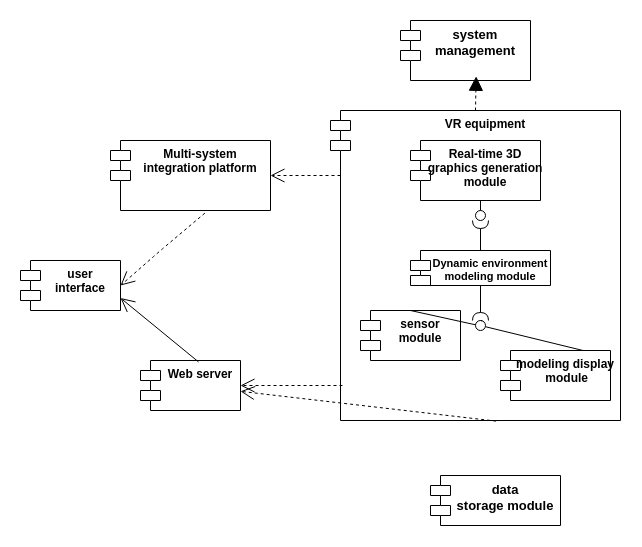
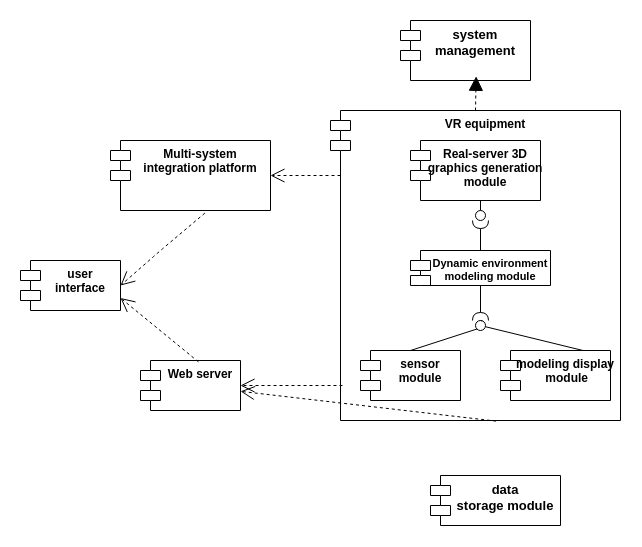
  <mxCell id="0" />
  <mxCell id="1" parent="0" />
  <mxCell id="2" value="VR equipment" style="shape=module;align=left;spacingLeft=20;align=center;verticalAlign=top;fontStyle=1" parent="1" vertex="1"><mxGeometry x="330" y="110" width="290" height="310" as="geometry" /></mxCell>
  <mxCell id="3" value="Web server" style="shape=module;align=left;spacingLeft=20;align=center;verticalAlign=top;fontStyle=1" parent="1" vertex="1"><mxGeometry x="140" y="360" width="100" height="50" as="geometry" /></mxCell>
  <mxCell id="4" value="Dynamic environment &#10;modeling module" style="shape=module;align=left;spacingLeft=20;align=center;verticalAlign=top;fontSize=11;fontStyle=1" parent="1" vertex="1"><mxGeometry x="410" y="250" width="140" height="35" as="geometry" /></mxCell>
- <mxCell id="5" value="Real-time 3D &#10;graphics generation&#10;module" style="shape=module;align=left;spacingLeft=20;align=center;verticalAlign=top;fontStyle=1" parent="1" vertex="1"><mxGeometry x="410" y="140" width="130" height="60" as="geometry" /></mxCell>
- <mxCell id="6" value="sensor&#10;module" style="shape=module;align=left;spacingLeft=20;align=center;verticalAlign=top;fontStyle=1" parent="1" vertex="1"><mxGeometry x="360" y="310" width="100" height="50" as="geometry" /></mxCell>
+ <mxCell id="5" value="Real-server 3D &#10;graphics generation&#10;module" style="shape=module;align=left;spacingLeft=20;align=center;verticalAlign=top;fontStyle=1" parent="1" vertex="1"><mxGeometry x="410" y="140" width="130" height="60" as="geometry" /></mxCell>
+ <mxCell id="6" value="sensor&#10;module" style="shape=module;align=left;spacingLeft=20;align=center;verticalAlign=top;fontStyle=1" parent="1" vertex="1"><mxGeometry x="360" y="350" width="100" height="50" as="geometry" /></mxCell>
  <mxCell id="7" value="data&#10;storage module" style="shape=module;align=left;spacingLeft=20;align=center;verticalAlign=top;fontSize=13;fontStyle=1" parent="1" vertex="1"><mxGeometry x="430" y="475" width="130" height="50" as="geometry" /></mxCell>
  <mxCell id="8" value="user&#10;interface&#10;" style="shape=module;align=left;spacingLeft=20;align=center;verticalAlign=top;fontStyle=1" parent="1" vertex="1"><mxGeometry x="20" y="260" width="100" height="50" as="geometry" /></mxCell>
  <mxCell id="9" value="modeling display&#10; module" style="shape=module;align=left;spacingLeft=20;align=center;verticalAlign=top;fontStyle=1" parent="1" vertex="1"><mxGeometry x="500" y="350" width="110" height="50" as="geometry" /></mxCell>
  <mxCell id="10" value="Multi-system &#10;integration platform" style="shape=module;align=left;spacingLeft=20;align=center;verticalAlign=top;fontStyle=1" parent="1" vertex="1"><mxGeometry x="110" y="140" width="160" height="70" as="geometry" /></mxCell>
  <mxCell id="11" value="" style="rounded=0;orthogonalLoop=1;jettySize=auto;html=1;endArrow=none;endFill=0;startArrow=none;" edge="1" parent="1" source="13"><mxGeometry relative="1" as="geometry"><mxPoint x="480" y="200" as="sourcePoint" /><mxPoint x="480" y="220" as="targetPoint" /></mxGeometry></mxCell>
  <mxCell id="12" value="" style="rounded=0;orthogonalLoop=1;jettySize=auto;html=1;endArrow=halfCircle;endFill=0;endSize=6;strokeWidth=1;exitX=0.5;exitY=0;exitDx=0;exitDy=0;" edge="1" parent="1" source="4"><mxGeometry relative="1" as="geometry"><mxPoint x="680" y="300" as="sourcePoint" /><mxPoint x="480" y="220" as="targetPoint" /></mxGeometry></mxCell>
  <mxCell id="13" value="" style="ellipse;whiteSpace=wrap;html=1;aspect=fixed;" vertex="1" parent="1"><mxGeometry x="475" y="210" width="10" height="10" as="geometry" /></mxCell>
  <mxCell id="14" value="" style="rounded=0;orthogonalLoop=1;jettySize=auto;html=1;endArrow=none;endFill=0;" edge="1" parent="1" target="13"><mxGeometry relative="1" as="geometry"><mxPoint x="480" y="200" as="sourcePoint" /><mxPoint x="480" y="220" as="targetPoint" /></mxGeometry></mxCell>
  <mxCell id="15" value="" style="rounded=0;orthogonalLoop=1;jettySize=auto;html=1;endArrow=none;endFill=0;exitX=0.5;exitY=0;exitDx=0;exitDy=0;entryX=0.86;entryY=0.62;entryDx=0;entryDy=0;entryPerimeter=0;" edge="1" target="18" parent="1" source="6"><mxGeometry relative="1" as="geometry"><mxPoint x="660" y="260" as="sourcePoint" /><mxPoint x="500" y="320" as="targetPoint" /></mxGeometry></mxCell>
  <mxCell id="16" value="" style="rounded=0;orthogonalLoop=1;jettySize=auto;html=1;endArrow=halfCircle;endFill=0;endSize=6;strokeWidth=1;exitX=0.5;exitY=1;exitDx=0;exitDy=0;" edge="1" parent="1" source="4"><mxGeometry relative="1" as="geometry"><mxPoint x="740" y="340" as="sourcePoint" /><mxPoint x="480" y="320" as="targetPoint" /></mxGeometry></mxCell>
  <mxCell id="17" value="" style="endArrow=none;html=1;entryX=0.75;entryY=0;entryDx=0;entryDy=0;startArrow=none;" edge="1" parent="1" source="18" target="9"><mxGeometry width="50" height="50" relative="1" as="geometry"><mxPoint x="480" y="320" as="sourcePoint" /><mxPoint x="670" y="330" as="targetPoint" /></mxGeometry></mxCell>
  <mxCell id="18" value="" style="ellipse;whiteSpace=wrap;html=1;fontFamily=Helvetica;fontSize=12;fontColor=#000000;align=center;strokeColor=#000000;fillColor=#ffffff;points=[];aspect=fixed;resizable=0;" vertex="1" parent="1"><mxGeometry x="475" y="320" width="10" height="10" as="geometry" /></mxCell>
  <mxCell id="19" value="" style="endArrow=none;html=1;entryX=0.75;entryY=0;entryDx=0;entryDy=0;" edge="1" parent="1" target="18"><mxGeometry width="50" height="50" relative="1" as="geometry"><mxPoint x="480" y="320" as="sourcePoint" /><mxPoint x="582.5" y="350" as="targetPoint" /></mxGeometry></mxCell>
  <mxCell id="20" value="" style="endArrow=open;endSize=12;dashed=1;html=1;fontSize=13;exitX=0.571;exitY=1.002;exitDx=0;exitDy=0;exitPerimeter=0;" edge="1" parent="1" source="2" target="3"><mxGeometry width="160" relative="1" as="geometry"><mxPoint x="495" y="430" as="sourcePoint" /><mxPoint x="710" y="370" as="targetPoint" /></mxGeometry></mxCell>
  <mxCell id="21" value="" style="endArrow=open;endSize=12;dashed=1;html=1;fontSize=13;entryX=1;entryY=0.5;entryDx=0;entryDy=0;" edge="1" parent="1" target="10"><mxGeometry width="160" relative="1" as="geometry"><mxPoint x="340" y="175" as="sourcePoint" /><mxPoint x="710" y="370" as="targetPoint" /></mxGeometry></mxCell>
  <mxCell id="22" value="" style="endArrow=open;endSize=12;dashed=1;html=1;fontSize=13;entryX=1;entryY=0.5;entryDx=0;entryDy=0;" edge="1" parent="1" target="3"><mxGeometry width="160" relative="1" as="geometry"><mxPoint x="342" y="385" as="sourcePoint" /><mxPoint x="710" y="370" as="targetPoint" /></mxGeometry></mxCell>
  <mxCell id="23" value="system &#10;management" style="shape=module;align=left;spacingLeft=20;align=center;verticalAlign=top;fontSize=13;fontStyle=1" vertex="1" parent="1"><mxGeometry x="400" y="20" width="130" height="60" as="geometry" /></mxCell>
  <mxCell id="24" value="" style="endArrow=block;endSize=12;dashed=1;html=1;fontSize=13;exitX=0.5;exitY=0;exitDx=0;exitDy=0;entryX=0.582;entryY=0.93;entryDx=0;entryDy=0;entryPerimeter=0;" edge="1" parent="1" source="2" target="23"><mxGeometry width="160" relative="1" as="geometry"><mxPoint x="550" y="370" as="sourcePoint" /><mxPoint x="710" y="370" as="targetPoint" /></mxGeometry></mxCell>
  <mxCell id="25" value="" style="endArrow=open;endSize=12;dashed=1;html=1;fontSize=13;exitX=0.59;exitY=1.037;exitDx=0;exitDy=0;exitPerimeter=0;entryX=1;entryY=0.5;entryDx=0;entryDy=0;" edge="1" parent="1" source="10" target="8"><mxGeometry width="160" relative="1" as="geometry"><mxPoint x="550" y="370" as="sourcePoint" /><mxPoint x="710" y="370" as="targetPoint" /><Array as="points"><mxPoint x="160" y="250" /></Array></mxGeometry></mxCell>
- <mxCell id="26" value="" style="endArrow=open;endSize=12;dashed=0;html=1;fontSize=13;exitX=0.58;exitY=0.028;exitDx=0;exitDy=0;exitPerimeter=0;entryX=1;entryY=0.75;entryDx=0;entryDy=0;" edge="1" parent="1" source="3" target="8"><mxGeometry width="160" relative="1" as="geometry"><mxPoint x="550" y="370" as="sourcePoint" /><mxPoint x="710" y="370" as="targetPoint" /><Array as="points" /></mxGeometry></mxCell>
+ <mxCell id="26" value="" style="endArrow=open;endSize=12;dashed=1;html=1;fontSize=13;exitX=0.58;exitY=0.028;exitDx=0;exitDy=0;exitPerimeter=0;entryX=1;entryY=0.75;entryDx=0;entryDy=0;" edge="1" parent="1" source="3" target="8"><mxGeometry width="160" relative="1" as="geometry"><mxPoint x="550" y="370" as="sourcePoint" /><mxPoint x="710" y="370" as="targetPoint" /><Array as="points" /></mxGeometry></mxCell>
